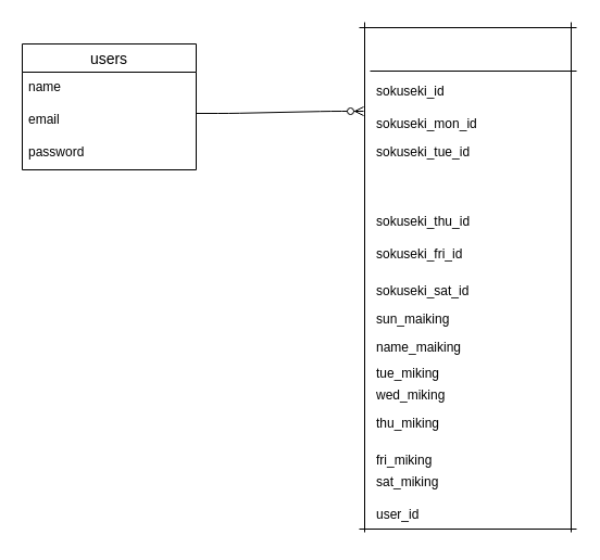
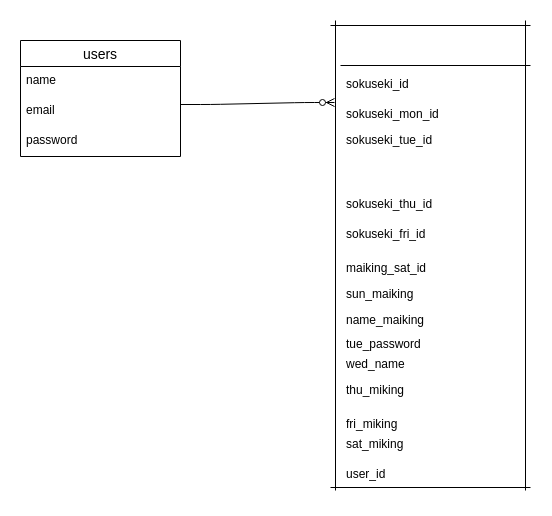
  <mxCell id="0" />
  <mxCell id="1" parent="0" />
  <mxCell id="2" value="users" style="swimlane;fontStyle=0;childLayout=stackLayout;horizontal=1;startSize=26;horizontalStack=0;resizeParent=1;resizeParentMax=0;resizeLast=0;collapsible=1;marginBottom=0;align=center;fontSize=14;" vertex="1" parent="1"><mxGeometry x="20" y="40" width="160" height="116" as="geometry" /></mxCell>
  <mxCell id="3" value="name" style="text;strokeColor=none;fillColor=none;spacingLeft=4;spacingRight=4;overflow=hidden;rotatable=0;points=[[0,0.5],[1,0.5]];portConstraint=eastwest;fontSize=12;" vertex="1" parent="2"><mxGeometry y="26" width="160" height="30" as="geometry" /></mxCell>
  <mxCell id="4" value="email" style="text;strokeColor=none;fillColor=none;spacingLeft=4;spacingRight=4;overflow=hidden;rotatable=0;points=[[0,0.5],[1,0.5]];portConstraint=eastwest;fontSize=12;" vertex="1" parent="2"><mxGeometry y="56" width="160" height="30" as="geometry" /></mxCell>
  <mxCell id="5" value="password" style="text;strokeColor=none;fillColor=none;spacingLeft=4;spacingRight=4;overflow=hidden;rotatable=0;points=[[0,0.5],[1,0.5]];portConstraint=eastwest;fontSize=12;" vertex="1" parent="2"><mxGeometry y="86" width="160" height="30" as="geometry" /></mxCell>
  <mxCell id="6" value="sokuseki_thu_id" style="text;fillColor=none;spacingLeft=4;spacingRight=4;overflow=hidden;rotatable=0;points=[[0,0.5],[1,0.5]];portConstraint=eastwest;fontSize=12;" vertex="1" parent="1"><mxGeometry x="340" y="190" width="160" height="34" as="geometry" /></mxCell>
  <mxCell id="7" value="sokuseki_fri_id" style="text;strokeColor=none;fillColor=none;spacingLeft=4;spacingRight=4;overflow=hidden;rotatable=0;points=[[0,0.5],[1,0.5]];portConstraint=eastwest;fontSize=12;" vertex="1" parent="1"><mxGeometry x="340" y="220" width="160" height="34" as="geometry" /></mxCell>
- <mxCell id="8" value="sokuseki_sat_id" style="text;strokeColor=none;fillColor=none;spacingLeft=4;spacingRight=4;overflow=hidden;rotatable=0;points=[[0,0.5],[1,0.5]];portConstraint=eastwest;fontSize=12;" vertex="1" parent="1"><mxGeometry x="340" y="254" width="160" height="34" as="geometry" /></mxCell>
+ <mxCell id="8" value="maiking_sat_id" style="text;strokeColor=none;fillColor=none;spacingLeft=4;spacingRight=4;overflow=hidden;rotatable=0;points=[[0,0.5],[1,0.5]];portConstraint=eastwest;fontSize=12;" vertex="1" parent="1"><mxGeometry x="340" y="254" width="160" height="34" as="geometry" /></mxCell>
  <mxCell id="9" value="name_maiking" style="text;strokeColor=none;fillColor=none;spacingLeft=4;spacingRight=4;overflow=hidden;rotatable=0;points=[[0,0.5],[1,0.5]];portConstraint=eastwest;fontSize=12;" vertex="1" parent="1"><mxGeometry x="340" y="306" width="160" height="34" as="geometry" /></mxCell>
- <mxCell id="10" value="tue_miking" style="text;strokeColor=none;fillColor=none;spacingLeft=4;spacingRight=4;overflow=hidden;rotatable=0;points=[[0,0.5],[1,0.5]];portConstraint=eastwest;fontSize=12;" vertex="1" parent="1"><mxGeometry x="340" y="330" width="160" height="34" as="geometry" /></mxCell>
- <mxCell id="11" value="wed_miking" style="text;strokeColor=none;fillColor=none;spacingLeft=4;spacingRight=4;overflow=hidden;rotatable=0;points=[[0,0.5],[1,0.5]];portConstraint=eastwest;fontSize=12;" vertex="1" parent="1"><mxGeometry x="340" y="350" width="160" height="34" as="geometry" /></mxCell>
+ <mxCell id="10" value="tue_password" style="text;strokeColor=none;fillColor=none;spacingLeft=4;spacingRight=4;overflow=hidden;rotatable=0;points=[[0,0.5],[1,0.5]];portConstraint=eastwest;fontSize=12;" vertex="1" parent="1"><mxGeometry x="340" y="330" width="160" height="34" as="geometry" /></mxCell>
+ <mxCell id="11" value="wed_name" style="text;strokeColor=none;fillColor=none;spacingLeft=4;spacingRight=4;overflow=hidden;rotatable=0;points=[[0,0.5],[1,0.5]];portConstraint=eastwest;fontSize=12;" vertex="1" parent="1"><mxGeometry x="340" y="350" width="160" height="34" as="geometry" /></mxCell>
  <mxCell id="12" value="thu_miking" style="text;strokeColor=none;fillColor=none;spacingLeft=4;spacingRight=4;overflow=hidden;rotatable=0;points=[[0,0.5],[1,0.5]];portConstraint=eastwest;fontSize=12;" vertex="1" parent="1"><mxGeometry x="340" y="376" width="160" height="34" as="geometry" /></mxCell>
  <mxCell id="13" value="sun_maiking" style="text;strokeColor=none;fillColor=none;spacingLeft=4;spacingRight=4;overflow=hidden;rotatable=0;points=[[0,0.5],[1,0.5]];portConstraint=eastwest;fontSize=12;" vertex="1" parent="1"><mxGeometry x="340" y="280" width="160" height="34" as="geometry" /></mxCell>
  <mxCell id="14" value="user_id" style="text;strokeColor=none;fillColor=none;spacingLeft=4;spacingRight=4;overflow=hidden;rotatable=0;points=[[0,0.5],[1,0.5]];portConstraint=eastwest;fontSize=12;" vertex="1" parent="1"><mxGeometry x="340" y="460" width="160" height="34" as="geometry" /></mxCell>
  <mxCell id="15" value="sat_miking" style="text;strokeColor=none;fillColor=none;spacingLeft=4;spacingRight=4;overflow=hidden;rotatable=0;points=[[0,0.5],[1,0.5]];portConstraint=eastwest;fontSize=12;" vertex="1" parent="1"><mxGeometry x="340" y="430" width="160" height="34" as="geometry" /></mxCell>
  <mxCell id="16" value="fri_miking" style="text;strokeColor=none;fillColor=none;spacingLeft=4;spacingRight=4;overflow=hidden;rotatable=0;points=[[0,0.5],[1,0.5]];portConstraint=eastwest;fontSize=12;" vertex="1" parent="1"><mxGeometry x="340" y="410" width="160" height="34" as="geometry" /></mxCell>
  <mxCell id="17" value="" style="line;strokeWidth=1;rotatable=0;dashed=0;labelPosition=right;align=left;verticalAlign=middle;spacingTop=0;spacingLeft=6;points=[];portConstraint=eastwest;rounded=0;glass=0;fillColor=none;gradientColor=none;direction=south;" vertex="1" parent="1"><mxGeometry x="330" y="20" width="10" height="470" as="geometry" /></mxCell>
  <mxCell id="18" value="" style="line;strokeWidth=1;rotatable=0;dashed=0;labelPosition=right;align=left;verticalAlign=middle;spacingTop=0;spacingLeft=6;points=[];portConstraint=eastwest;rounded=0;glass=0;fillColor=none;gradientColor=none;direction=south;" vertex="1" parent="1"><mxGeometry x="520" y="20" width="10" height="470" as="geometry" /></mxCell>
  <mxCell id="19" value="" style="line;strokeWidth=1;rotatable=0;dashed=0;labelPosition=right;align=left;verticalAlign=middle;spacingTop=0;spacingLeft=6;points=[];portConstraint=eastwest;rounded=0;glass=0;fillColor=none;gradientColor=none;" vertex="1" parent="1"><mxGeometry x="330" y="484" width="200" height="6" as="geometry" /></mxCell>
  <mxCell id="20" value="" style="line;strokeWidth=1;rotatable=0;dashed=0;labelPosition=right;align=left;verticalAlign=middle;spacingTop=0;spacingLeft=6;points=[];portConstraint=eastwest;rounded=0;glass=0;fillColor=none;gradientColor=none;" vertex="1" parent="1"><mxGeometry x="330" y="20" width="200" height="10" as="geometry" /></mxCell>
  <mxCell id="21" value="sokuseki_tue_id" style="text;strokeColor=none;fillColor=none;spacingLeft=4;spacingRight=4;overflow=hidden;rotatable=0;points=[[0,0.5],[1,0.5]];portConstraint=eastwest;fontSize=12;" vertex="1" parent="1"><mxGeometry x="340" y="126" width="190" height="34" as="geometry" /></mxCell>
  <mxCell id="22" value="sokuseki_mon_id" style="text;strokeColor=none;fillColor=none;spacingLeft=4;spacingRight=4;overflow=hidden;rotatable=0;points=[[0,0.5],[1,0.5]];portConstraint=eastwest;fontSize=12;" vertex="1" parent="1"><mxGeometry x="340" y="100" width="190" height="30" as="geometry" /></mxCell>
  <mxCell id="23" value="sokuseki_id" style="text;strokeColor=none;fillColor=none;spacingLeft=4;spacingRight=4;overflow=hidden;rotatable=0;points=[[0,0.5],[1,0.5]];portConstraint=eastwest;fontSize=12;" vertex="1" parent="1"><mxGeometry x="340" y="70" width="190" height="30" as="geometry" /></mxCell>
  <mxCell id="24" value="" style="line;strokeWidth=1;rotatable=0;dashed=0;labelPosition=right;align=left;verticalAlign=middle;spacingTop=0;spacingLeft=6;points=[];portConstraint=eastwest;rounded=0;glass=0;fillColor=none;gradientColor=none;" vertex="1" parent="1"><mxGeometry x="340" y="60" width="190" height="10" as="geometry" /></mxCell>
  <mxCell id="25" value="" style="edgeStyle=entityRelationEdgeStyle;fontSize=12;html=1;endArrow=ERzeroToMany;endFill=1;exitX=1;exitY=0.267;exitDx=0;exitDy=0;exitPerimeter=0;" edge="1" parent="1" source="4"><mxGeometry width="100" height="100" relative="1" as="geometry"><mxPoint x="210" y="170" as="sourcePoint" /><mxPoint x="334" y="102" as="targetPoint" /></mxGeometry></mxCell>
